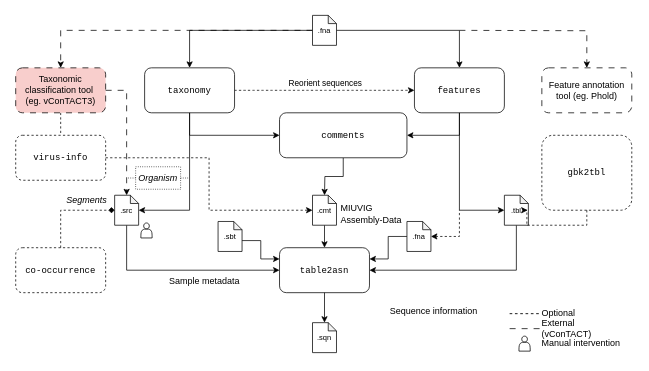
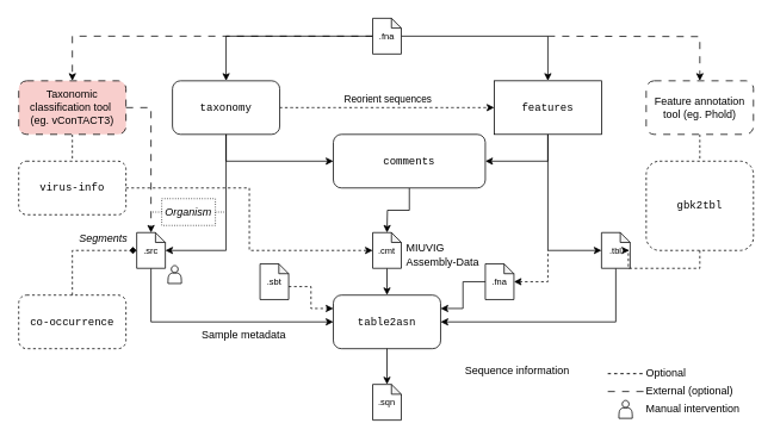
  <mxCell id="0" />
  <mxCell id="1" parent="0" />
  <mxCell id="2" style="edgeStyle=orthogonalEdgeStyle;rounded=0;orthogonalLoop=1;jettySize=auto;html=1;exitX=1;exitY=0.5;exitDx=0;exitDy=0;entryX=0;entryY=0.5;entryDx=0;entryDy=0;curved=1;dashed=1;" parent="1" source="5" target="7" edge="1"><mxGeometry relative="1" as="geometry" /></mxCell>
  <mxCell id="3" value="Reorient sequences" style="edgeLabel;html=1;align=center;verticalAlign=middle;resizable=0;points=[];" parent="2" vertex="1" connectable="0"><mxGeometry relative="1" as="geometry"><mxPoint y="-10" as="offset" /></mxGeometry></mxCell>
  <mxCell id="4" style="edgeStyle=orthogonalEdgeStyle;rounded=0;orthogonalLoop=1;jettySize=auto;html=1;exitX=0.5;exitY=1;exitDx=0;exitDy=0;entryX=0;entryY=0.5;entryDx=0;entryDy=0;" parent="1" source="5" target="9" edge="1"><mxGeometry relative="1" as="geometry" /></mxCell>
  <mxCell id="5" value="&lt;font face=&quot;Courier New&quot;&gt;taxonomy&lt;/font&gt;" style="rounded=1;whiteSpace=wrap;html=1;" parent="1" vertex="1"><mxGeometry x="192" y="90" width="120" height="60" as="geometry" /></mxCell>
  <mxCell id="6" style="edgeStyle=orthogonalEdgeStyle;rounded=0;orthogonalLoop=1;jettySize=auto;html=1;exitX=0.5;exitY=1;exitDx=0;exitDy=0;entryX=1;entryY=0.5;entryDx=0;entryDy=0;" parent="1" source="7" target="9" edge="1"><mxGeometry relative="1" as="geometry" /></mxCell>
- <mxCell id="7" value="&lt;font face=&quot;Courier New&quot;&gt;features&lt;/font&gt;" style="rounded=1;whiteSpace=wrap;html=1;" parent="1" vertex="1"><mxGeometry x="552" y="90" width="120" height="60" as="geometry" /></mxCell>
+ <mxCell id="7" value="&lt;font face=&quot;Courier New&quot;&gt;features&lt;/font&gt;" style="whiteSpace=wrap;html=1;rounded=0;" parent="1" vertex="1"><mxGeometry x="552" y="90" width="120" height="60" as="geometry" /></mxCell>
  <mxCell id="8" style="edgeStyle=orthogonalEdgeStyle;rounded=0;orthogonalLoop=1;jettySize=auto;html=1;exitX=0.5;exitY=1;exitDx=0;exitDy=0;" parent="1" source="9" edge="1"><mxGeometry relative="1" as="geometry"><mxPoint x="432" y="260" as="targetPoint" /></mxGeometry></mxCell>
  <mxCell id="9" value="&lt;font face=&quot;Courier New&quot;&gt;comments&lt;/font&gt;" style="rounded=1;whiteSpace=wrap;html=1;" parent="1" vertex="1"><mxGeometry x="372" y="150" width="170" height="60" as="geometry" /></mxCell>
  <mxCell id="10" value="&lt;font face=&quot;Courier New&quot;&gt;virus-info&lt;/font&gt;" style="rounded=1;whiteSpace=wrap;html=1;dashed=1;" parent="1" vertex="1"><mxGeometry x="20" y="180" width="120" height="60" as="geometry" /></mxCell>
  <mxCell id="11" style="edgeStyle=orthogonalEdgeStyle;rounded=0;orthogonalLoop=1;jettySize=auto;html=1;" parent="1" edge="1"><mxGeometry relative="1" as="geometry"><mxPoint x="432" y="330" as="targetPoint" /><mxPoint x="432" y="330" as="sourcePoint" /></mxGeometry></mxCell>
  <mxCell id="12" style="edgeStyle=orthogonalEdgeStyle;rounded=0;orthogonalLoop=1;jettySize=auto;html=1;" parent="1" edge="1"><mxGeometry relative="1" as="geometry"><mxPoint x="432" y="320" as="targetPoint" /><mxPoint x="432" y="320" as="sourcePoint" /></mxGeometry></mxCell>
  <mxCell id="13" value="&lt;font face=&quot;Courier New&quot;&gt;table2asn&lt;/font&gt;" style="rounded=1;whiteSpace=wrap;html=1;" parent="1" vertex="1"><mxGeometry x="372" y="330" width="120" height="60" as="geometry" /></mxCell>
  <mxCell id="14" style="edgeStyle=orthogonalEdgeStyle;rounded=0;orthogonalLoop=1;jettySize=auto;html=1;exitX=0.5;exitY=1;exitDx=0;exitDy=0;" parent="1" source="19" edge="1"><mxGeometry relative="1" as="geometry"><mxPoint x="432" y="330" as="targetPoint" /></mxGeometry></mxCell>
  <mxCell id="15" value="&lt;font face=&quot;Courier New&quot;&gt;gbk2tbl&lt;/font&gt;" style="rounded=1;whiteSpace=wrap;html=1;dashed=1;" parent="1" vertex="1"><mxGeometry x="722" y="180" width="120" height="100" as="geometry" /></mxCell>
  <mxCell id="16" style="edgeStyle=orthogonalEdgeStyle;rounded=0;orthogonalLoop=1;jettySize=auto;html=1;exitX=0.5;exitY=1;exitDx=0;exitDy=0;exitPerimeter=0;entryX=0;entryY=0.5;entryDx=0;entryDy=0;" parent="1" source="17" target="13" edge="1"><mxGeometry relative="1" as="geometry" /></mxCell>
  <mxCell id="17" value="&lt;font style=&quot;font-size: 10px;&quot;&gt;.src&lt;/font&gt;" style="shape=note;whiteSpace=wrap;html=1;backgroundOutline=1;darkOpacity=0.05;size=11;" parent="1" vertex="1"><mxGeometry x="152" y="260" width="32" height="40" as="geometry" /></mxCell>
  <mxCell id="18" style="edgeStyle=orthogonalEdgeStyle;rounded=0;orthogonalLoop=1;jettySize=auto;html=1;exitX=0.5;exitY=1;exitDx=0;exitDy=0;entryX=1;entryY=0.5;entryDx=0;entryDy=0;entryPerimeter=0;" parent="1" source="5" target="17" edge="1"><mxGeometry relative="1" as="geometry" /></mxCell>
  <mxCell id="19" value="&lt;font style=&quot;font-size: 10px;&quot;&gt;.cmt&lt;/font&gt;" style="shape=note;whiteSpace=wrap;html=1;backgroundOutline=1;darkOpacity=0.05;size=11;" parent="1" vertex="1"><mxGeometry x="416" y="260" width="32" height="40" as="geometry" /></mxCell>
  <mxCell id="20" style="edgeStyle=orthogonalEdgeStyle;rounded=0;orthogonalLoop=1;jettySize=auto;html=1;exitX=0.5;exitY=1;exitDx=0;exitDy=0;exitPerimeter=0;entryX=1;entryY=0.5;entryDx=0;entryDy=0;" parent="1" source="21" target="13" edge="1"><mxGeometry relative="1" as="geometry" /></mxCell>
  <mxCell id="21" value="&lt;font style=&quot;font-size: 10px;&quot;&gt;.tbl&lt;/font&gt;" style="shape=note;whiteSpace=wrap;html=1;backgroundOutline=1;darkOpacity=0.05;size=11;" parent="1" vertex="1"><mxGeometry x="672" y="260" width="32" height="40" as="geometry" /></mxCell>
  <mxCell id="22" style="edgeStyle=orthogonalEdgeStyle;rounded=0;orthogonalLoop=1;jettySize=auto;html=1;exitX=0.5;exitY=1;exitDx=0;exitDy=0;entryX=0.969;entryY=0.5;entryDx=0;entryDy=0;entryPerimeter=0;dashed=1;" parent="1" source="15" target="21" edge="1"><mxGeometry relative="1" as="geometry" /></mxCell>
  <mxCell id="23" value="&lt;font style=&quot;font-size: 10px;&quot;&gt;.sqn&lt;/font&gt;" style="shape=note;whiteSpace=wrap;html=1;backgroundOutline=1;darkOpacity=0.05;size=11;" parent="1" vertex="1"><mxGeometry x="416" y="430" width="32" height="40" as="geometry" /></mxCell>
  <mxCell id="24" style="edgeStyle=orthogonalEdgeStyle;rounded=0;orthogonalLoop=1;jettySize=auto;html=1;exitX=0.5;exitY=1;exitDx=0;exitDy=0;entryX=0.5;entryY=0;entryDx=0;entryDy=0;entryPerimeter=0;" parent="1" source="13" target="23" edge="1"><mxGeometry relative="1" as="geometry" /></mxCell>
  <mxCell id="25" value="&lt;i&gt;Segments&lt;/i&gt;" style="text;html=1;align=center;verticalAlign=middle;whiteSpace=wrap;rounded=0;rotation=0;" parent="1" vertex="1"><mxGeometry x="80" y="252" width="70" height="30" as="geometry" /></mxCell>
  <mxCell id="26" style="edgeStyle=orthogonalEdgeStyle;rounded=0;orthogonalLoop=1;jettySize=auto;html=1;exitX=0;exitY=0.5;exitDx=0;exitDy=0;endArrow=none;startFill=0;dashed=1;dashPattern=1 2;" parent="1" source="28" edge="1"><mxGeometry relative="1" as="geometry"><mxPoint x="170" y="237" as="targetPoint" /></mxGeometry></mxCell>
  <mxCell id="27" style="edgeStyle=orthogonalEdgeStyle;rounded=0;orthogonalLoop=1;jettySize=auto;html=1;exitX=1;exitY=0.5;exitDx=0;exitDy=0;endArrow=none;startFill=0;dashed=1;dashPattern=1 2;" parent="1" source="28" edge="1"><mxGeometry relative="1" as="geometry"><mxPoint x="250" y="237" as="targetPoint" /></mxGeometry></mxCell>
  <mxCell id="28" value="&lt;i&gt;Organism&lt;/i&gt;" style="text;html=1;align=center;verticalAlign=middle;whiteSpace=wrap;rounded=0;rotation=0;strokeColor=default;dashed=1;dashPattern=1 2;" parent="1" vertex="1"><mxGeometry x="180" y="222" width="60" height="30" as="geometry" /></mxCell>
  <mxCell id="29" style="edgeStyle=orthogonalEdgeStyle;rounded=0;orthogonalLoop=1;jettySize=auto;html=1;entryX=0.5;entryY=0;entryDx=0;entryDy=0;" parent="1" source="34" target="5" edge="1"><mxGeometry relative="1" as="geometry" /></mxCell>
  <mxCell id="30" value="" style="edgeStyle=orthogonalEdgeStyle;rounded=0;orthogonalLoop=1;jettySize=auto;html=1;entryX=0.5;entryY=0;entryDx=0;entryDy=0;" parent="1" source="34" target="7" edge="1"><mxGeometry relative="1" as="geometry"><mxPoint x="528" y="40" as="targetPoint" /></mxGeometry></mxCell>
  <mxCell id="31" style="edgeStyle=orthogonalEdgeStyle;rounded=0;orthogonalLoop=1;jettySize=auto;html=1;exitX=0;exitY=0.5;exitDx=0;exitDy=0;exitPerimeter=0;entryX=1;entryY=0.25;entryDx=0;entryDy=0;" parent="1" source="36" target="13" edge="1"><mxGeometry relative="1" as="geometry" /></mxCell>
  <mxCell id="32" style="edgeStyle=orthogonalEdgeStyle;rounded=0;orthogonalLoop=1;jettySize=auto;html=1;entryX=0.5;entryY=0;entryDx=0;entryDy=0;dashed=1;dashPattern=8 8;" parent="1" target="42" edge="1"><mxGeometry relative="1" as="geometry"><mxPoint x="612" y="40" as="sourcePoint" /></mxGeometry></mxCell>
  <mxCell id="33" style="edgeStyle=orthogonalEdgeStyle;rounded=0;orthogonalLoop=1;jettySize=auto;html=1;exitX=0;exitY=0.5;exitDx=0;exitDy=0;exitPerimeter=0;entryX=0.5;entryY=0;entryDx=0;entryDy=0;dashed=1;dashPattern=8 8;" parent="1" source="34" target="54" edge="1"><mxGeometry relative="1" as="geometry" /></mxCell>
  <mxCell id="34" value="&lt;font style=&quot;font-size: 10px;&quot;&gt;.fna&lt;/font&gt;" style="shape=note;whiteSpace=wrap;html=1;backgroundOutline=1;darkOpacity=0.05;size=11;" parent="1" vertex="1"><mxGeometry x="416" y="20" width="32" height="40" as="geometry" /></mxCell>
  <mxCell id="35" value="" style="edgeStyle=orthogonalEdgeStyle;rounded=0;orthogonalLoop=1;jettySize=auto;html=1;startArrow=classic;startFill=1;dashed=1;endArrow=none;" parent="1" source="36" edge="1"><mxGeometry relative="1" as="geometry"><mxPoint x="612" y="280" as="targetPoint" /><Array as="points"><mxPoint x="612" y="315" /><mxPoint x="612" y="280" /></Array></mxGeometry></mxCell>
  <mxCell id="36" value="&lt;font style=&quot;font-size: 10px;&quot;&gt;.fna&lt;/font&gt;" style="shape=note;whiteSpace=wrap;html=1;backgroundOutline=1;darkOpacity=0.05;size=11;" parent="1" vertex="1"><mxGeometry x="542" y="295" width="32" height="40" as="geometry" /></mxCell>
  <mxCell id="37" value="Sample metadata" style="text;html=1;align=center;verticalAlign=middle;whiteSpace=wrap;rounded=0;" parent="1" vertex="1"><mxGeometry x="192" y="360" width="160" height="30" as="geometry" /></mxCell>
  <mxCell id="38" value="MIUVIG&lt;div&gt;Assembly-Data&lt;/div&gt;" style="text;html=1;align=left;verticalAlign=middle;whiteSpace=wrap;rounded=0;" parent="1" vertex="1"><mxGeometry x="452" y="270" width="90" height="30" as="geometry" /></mxCell>
  <mxCell id="39" value="Sequence information" style="text;html=1;align=center;verticalAlign=middle;whiteSpace=wrap;rounded=0;" parent="1" vertex="1"><mxGeometry x="498" y="400" width="160" height="30" as="geometry" /></mxCell>
  <mxCell id="40" value="&lt;font face=&quot;Courier New&quot;&gt;co-occurrence&lt;/font&gt;" style="rounded=1;whiteSpace=wrap;html=1;dashed=1;" parent="1" vertex="1"><mxGeometry x="20" y="330" width="120" height="60" as="geometry" /></mxCell>
+ <mxCell id="41" style="edgeStyle=orthogonalEdgeStyle;rounded=0;orthogonalLoop=1;jettySize=auto;html=1;exitX=0.5;exitY=1;exitDx=0;exitDy=0;entryX=0.5;entryY=0;entryDx=0;entryDy=0;dashed=1;endArrow=none;startFill=0;" parent="1" source="42" target="15" edge="1"><mxGeometry relative="1" as="geometry" /></mxCell>
  <mxCell id="42" value="Feature annotation tool (eg. Phold)" style="rounded=1;whiteSpace=wrap;html=1;dashed=1;dashPattern=8 8;" parent="1" vertex="1"><mxGeometry x="722" y="90" width="120" height="60" as="geometry" /></mxCell>
  <mxCell id="43" style="edgeStyle=orthogonalEdgeStyle;rounded=0;orthogonalLoop=1;jettySize=auto;html=1;exitX=0.5;exitY=1;exitDx=0;exitDy=0;entryX=0;entryY=0.5;entryDx=0;entryDy=0;entryPerimeter=0;" parent="1" source="7" target="21" edge="1"><mxGeometry relative="1" as="geometry" /></mxCell>
  <mxCell id="44" value="" style="shape=actor;whiteSpace=wrap;html=1;" parent="1" vertex="1"><mxGeometry x="187" y="297" width="15" height="20" as="geometry" /></mxCell>
  <mxCell id="45" value="" style="group" parent="1" vertex="1" connectable="0"><mxGeometry x="679" y="403" width="162.459" height="70" as="geometry" /></mxCell>
  <mxCell id="46" value="" style="shape=actor;whiteSpace=wrap;html=1;" parent="45" vertex="1"><mxGeometry x="12.46" y="45" width="15" height="20" as="geometry" /></mxCell>
  <mxCell id="47" value="" style="endArrow=none;html=1;rounded=0;dashed=1;strokeWidth=1.181;" parent="45" target="49" edge="1"><mxGeometry width="50" height="50" relative="1" as="geometry"><mxPoint y="15" as="sourcePoint" /><mxPoint x="40" y="15" as="targetPoint" /></mxGeometry></mxCell>
  <mxCell id="48" value="" style="endArrow=none;html=1;rounded=0;dashed=1;dashPattern=8 8;" parent="45" target="50" edge="1"><mxGeometry width="50" height="50" relative="1" as="geometry"><mxPoint y="35" as="sourcePoint" /><mxPoint x="39.919" y="35" as="targetPoint" /></mxGeometry></mxCell>
  <mxCell id="49" value="Optional" style="text;html=1;align=left;verticalAlign=middle;whiteSpace=wrap;rounded=0;flipV=0;" parent="45" vertex="1"><mxGeometry x="40.999" width="60" height="30" as="geometry" /></mxCell>
- <mxCell id="50" value="External (vConTACT)" style="text;html=1;align=left;verticalAlign=middle;whiteSpace=wrap;rounded=0;flipV=0;" parent="45" vertex="1"><mxGeometry x="40.999" y="20" width="110.08" height="30" as="geometry" /></mxCell>
+ <mxCell id="50" value="External (optional)" style="text;html=1;align=left;verticalAlign=middle;whiteSpace=wrap;rounded=0;flipV=0;" parent="45" vertex="1"><mxGeometry x="40.999" y="20" width="110.08" height="30" as="geometry" /></mxCell>
  <mxCell id="51" value="Manual intervention" style="text;html=1;align=left;verticalAlign=middle;whiteSpace=wrap;rounded=0;flipV=0;" parent="45" vertex="1"><mxGeometry x="40.999" y="40" width="122.54" height="30" as="geometry" /></mxCell>
  <mxCell id="52" style="edgeStyle=orthogonalEdgeStyle;rounded=0;orthogonalLoop=1;jettySize=auto;html=1;exitX=0.5;exitY=0;exitDx=0;exitDy=0;entryX=0;entryY=0.5;entryDx=0;entryDy=0;entryPerimeter=0;dashed=1;endArrow=diamond;" parent="1" source="40" target="17" edge="1"><mxGeometry relative="1" as="geometry" /></mxCell>
  <mxCell id="53" style="edgeStyle=orthogonalEdgeStyle;rounded=0;orthogonalLoop=1;jettySize=auto;html=1;exitX=0.5;exitY=1;exitDx=0;exitDy=0;entryX=0.5;entryY=0;entryDx=0;entryDy=0;dashed=1;endArrow=none;startFill=0;" parent="1" source="54" target="10" edge="1"><mxGeometry relative="1" as="geometry" /></mxCell>
  <mxCell id="54" value="Taxonomic classification tool&amp;nbsp;&lt;div&gt;(eg. vConTACT3)&lt;/div&gt;" style="rounded=1;whiteSpace=wrap;html=1;dashed=1;dashPattern=8 8;fillColor=#f8cecc;" parent="1" vertex="1"><mxGeometry x="20" y="90" width="120" height="60" as="geometry" /></mxCell>
  <mxCell id="55" style="edgeStyle=orthogonalEdgeStyle;rounded=0;orthogonalLoop=1;jettySize=auto;html=1;exitX=1;exitY=0.5;exitDx=0;exitDy=0;entryX=0.5;entryY=0;entryDx=0;entryDy=0;entryPerimeter=0;dashed=1;dashPattern=8 8;" parent="1" source="54" target="17" edge="1"><mxGeometry relative="1" as="geometry" /></mxCell>
  <mxCell id="56" style="edgeStyle=elbowEdgeStyle;rounded=0;orthogonalLoop=1;jettySize=auto;html=1;exitX=1;exitY=0.5;exitDx=0;exitDy=0;entryX=0;entryY=0.5;entryDx=0;entryDy=0;entryPerimeter=0;dashed=1;" parent="1" source="10" target="19" edge="1"><mxGeometry relative="1" as="geometry" /></mxCell>
- <mxCell id="57" style="edgeStyle=orthogonalEdgeStyle;rounded=0;orthogonalLoop=1;jettySize=auto;html=1;exitX=0;exitY=0;exitDx=32;exitDy=25.5;exitPerimeter=0;entryX=0;entryY=0.25;entryDx=0;entryDy=0;" edge="1" parent="1" source="58" target="13"><mxGeometry relative="1" as="geometry" /></mxCell>
+ <mxCell id="57" style="edgeStyle=orthogonalEdgeStyle;rounded=0;orthogonalLoop=1;jettySize=auto;html=1;exitX=0;exitY=0;exitDx=32;exitDy=25.5;exitPerimeter=0;entryX=0;entryY=0.25;entryDx=0;entryDy=0;dashed=1;" edge="1" parent="1" source="58" target="13"><mxGeometry relative="1" as="geometry" /></mxCell>
  <mxCell id="58" value="&lt;font style=&quot;font-size: 10px;&quot;&gt;.sbt&lt;/font&gt;" style="shape=note;whiteSpace=wrap;html=1;backgroundOutline=1;darkOpacity=0.05;size=11;" vertex="1" parent="1"><mxGeometry x="290" y="295" width="32" height="40" as="geometry" /></mxCell>
